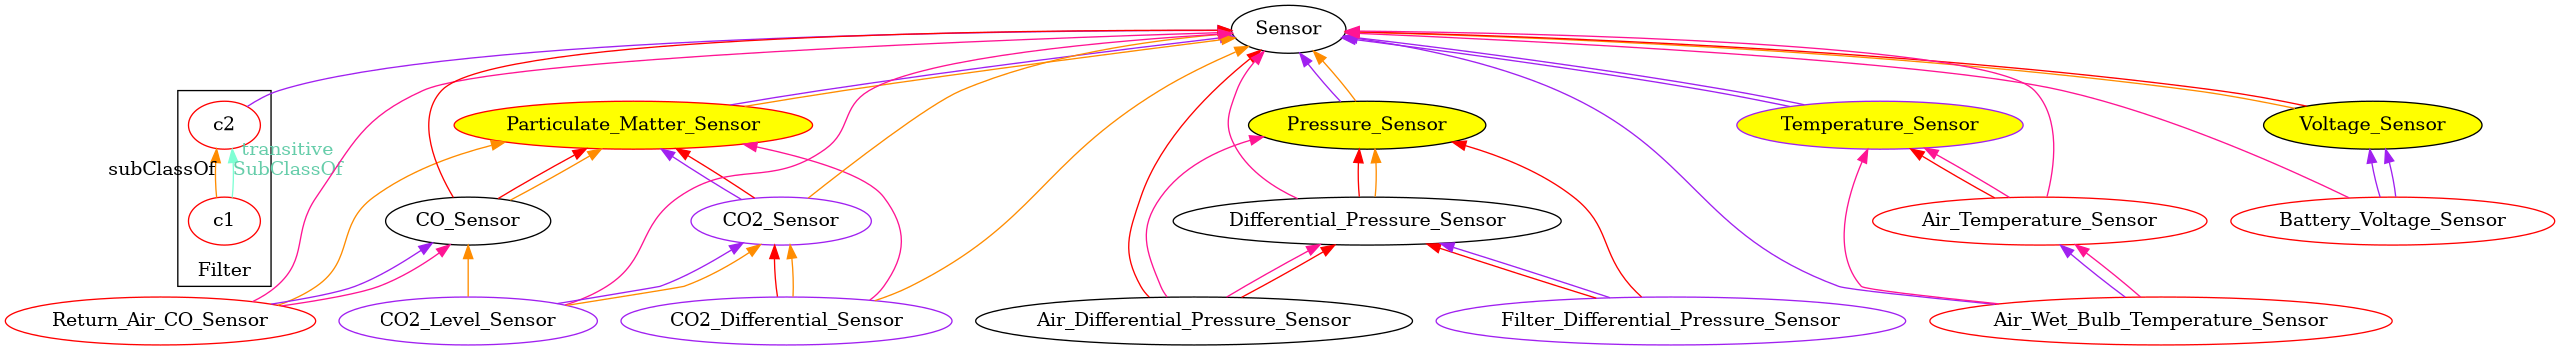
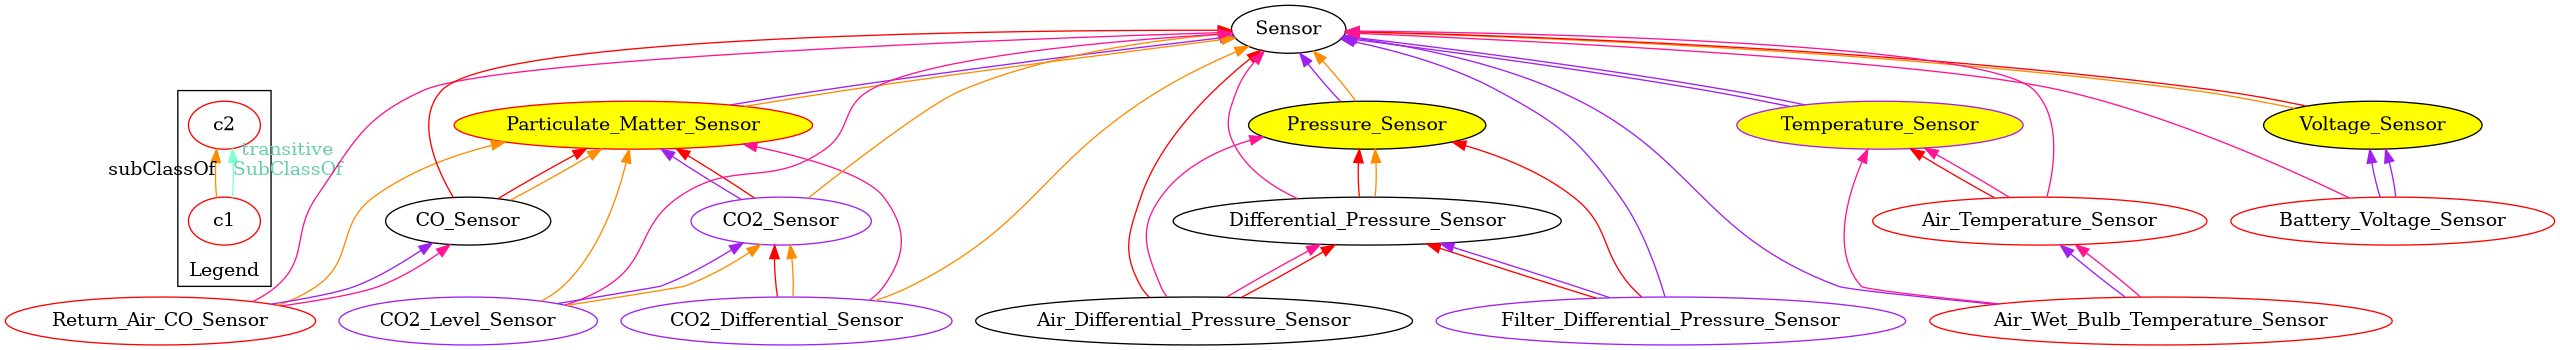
  digraph {
    rankdir=BT
    node [color=red]
    edge [color=purple]
    c1
    c2
    Particulate_Matter_Sensor [fillcolor=yellow style=filled]
    Sensor [color=black]
    Pressure_Sensor [color=black fillcolor=yellow style=filled]
    Temperature_Sensor [color=purple fillcolor=yellow style=filled]
    Voltage_Sensor [color=black fillcolor=yellow style=filled]
    Return_Air_CO_Sensor
    CO_Sensor [color=black]
    CO2_Differential_Sensor [color=purple]
    CO2_Sensor [color=purple]
    Air_Differential_Pressure_Sensor [color=black]
    Differential_Pressure_Sensor [color=black]
    Air_Wet_Bulb_Temperature_Sensor
    Air_Temperature_Sensor
    Filter_Differential_Pressure_Sensor [color=purple]
    CO2_Level_Sensor [color=purple]
    Battery_Voltage_Sensor
    subgraph cluster_1 {
-     label=Filter
+     label=Legend
      c1
      c2
    }
    c1 -> c2 [color=darkorange xlabel=subClassOf]
    c1 -> c2 [color=aquamarine fontcolor=aquamarine3 xlabel="transitive\nSubClassOf"]
    Particulate_Matter_Sensor -> Sensor
    Particulate_Matter_Sensor -> Sensor [color=darkorange]
    Pressure_Sensor -> Sensor
    Pressure_Sensor -> Sensor [color=darkorange]
    Temperature_Sensor -> Sensor
    Temperature_Sensor -> Sensor
    Voltage_Sensor -> Sensor [color=darkorange]
    Voltage_Sensor -> Sensor [color=red]
    Return_Air_CO_Sensor -> Particulate_Matter_Sensor [color=darkorange]
    Return_Air_CO_Sensor -> Sensor [color=deeppink]
    Return_Air_CO_Sensor -> CO_Sensor
    Return_Air_CO_Sensor -> CO_Sensor [color=deeppink]
    CO_Sensor -> Particulate_Matter_Sensor [color=red]
    CO_Sensor -> Particulate_Matter_Sensor [color=darkorange]
    CO_Sensor -> Sensor [color=red]
    CO2_Differential_Sensor -> Particulate_Matter_Sensor [color=deeppink]
    CO2_Differential_Sensor -> Sensor [color=darkorange]
    CO2_Differential_Sensor -> CO2_Sensor [color=red]
    CO2_Differential_Sensor -> CO2_Sensor [color=darkorange]
    CO2_Sensor -> Particulate_Matter_Sensor
    CO2_Sensor -> Particulate_Matter_Sensor [color=red]
    CO2_Sensor -> Sensor [color=darkorange]
    Air_Differential_Pressure_Sensor -> Sensor [color=red]
    Air_Differential_Pressure_Sensor -> Pressure_Sensor [color=deeppink]
    Air_Differential_Pressure_Sensor -> Differential_Pressure_Sensor [color=deeppink]
    Air_Differential_Pressure_Sensor -> Differential_Pressure_Sensor [color=red]
    Differential_Pressure_Sensor -> Sensor [color=deeppink]
    Differential_Pressure_Sensor -> Pressure_Sensor [color=red]
    Differential_Pressure_Sensor -> Pressure_Sensor [color=darkorange]
    Air_Wet_Bulb_Temperature_Sensor -> Sensor
    Air_Wet_Bulb_Temperature_Sensor -> Temperature_Sensor [color=deeppink]
    Air_Wet_Bulb_Temperature_Sensor -> Air_Temperature_Sensor
    Air_Wet_Bulb_Temperature_Sensor -> Air_Temperature_Sensor [color=deeppink]
    Air_Temperature_Sensor -> Sensor [color=deeppink]
    Air_Temperature_Sensor -> Temperature_Sensor [color=red]
    Air_Temperature_Sensor -> Temperature_Sensor [color=deeppink]
-   c2 -> Sensor
+   Filter_Differential_Pressure_Sensor -> Sensor
    Filter_Differential_Pressure_Sensor -> Pressure_Sensor [color=red]
    Filter_Differential_Pressure_Sensor -> Differential_Pressure_Sensor [color=red]
    Filter_Differential_Pressure_Sensor -> Differential_Pressure_Sensor
-   CO2_Level_Sensor -> CO_Sensor [color=darkorange]
+   CO2_Level_Sensor -> Particulate_Matter_Sensor [color=darkorange]
    CO2_Level_Sensor -> Sensor [color=deeppink]
    CO2_Level_Sensor -> CO2_Sensor
    CO2_Level_Sensor -> CO2_Sensor [color=darkorange]
    Battery_Voltage_Sensor -> Sensor [color=deeppink]
    Battery_Voltage_Sensor -> Voltage_Sensor
    Battery_Voltage_Sensor -> Voltage_Sensor
  }
